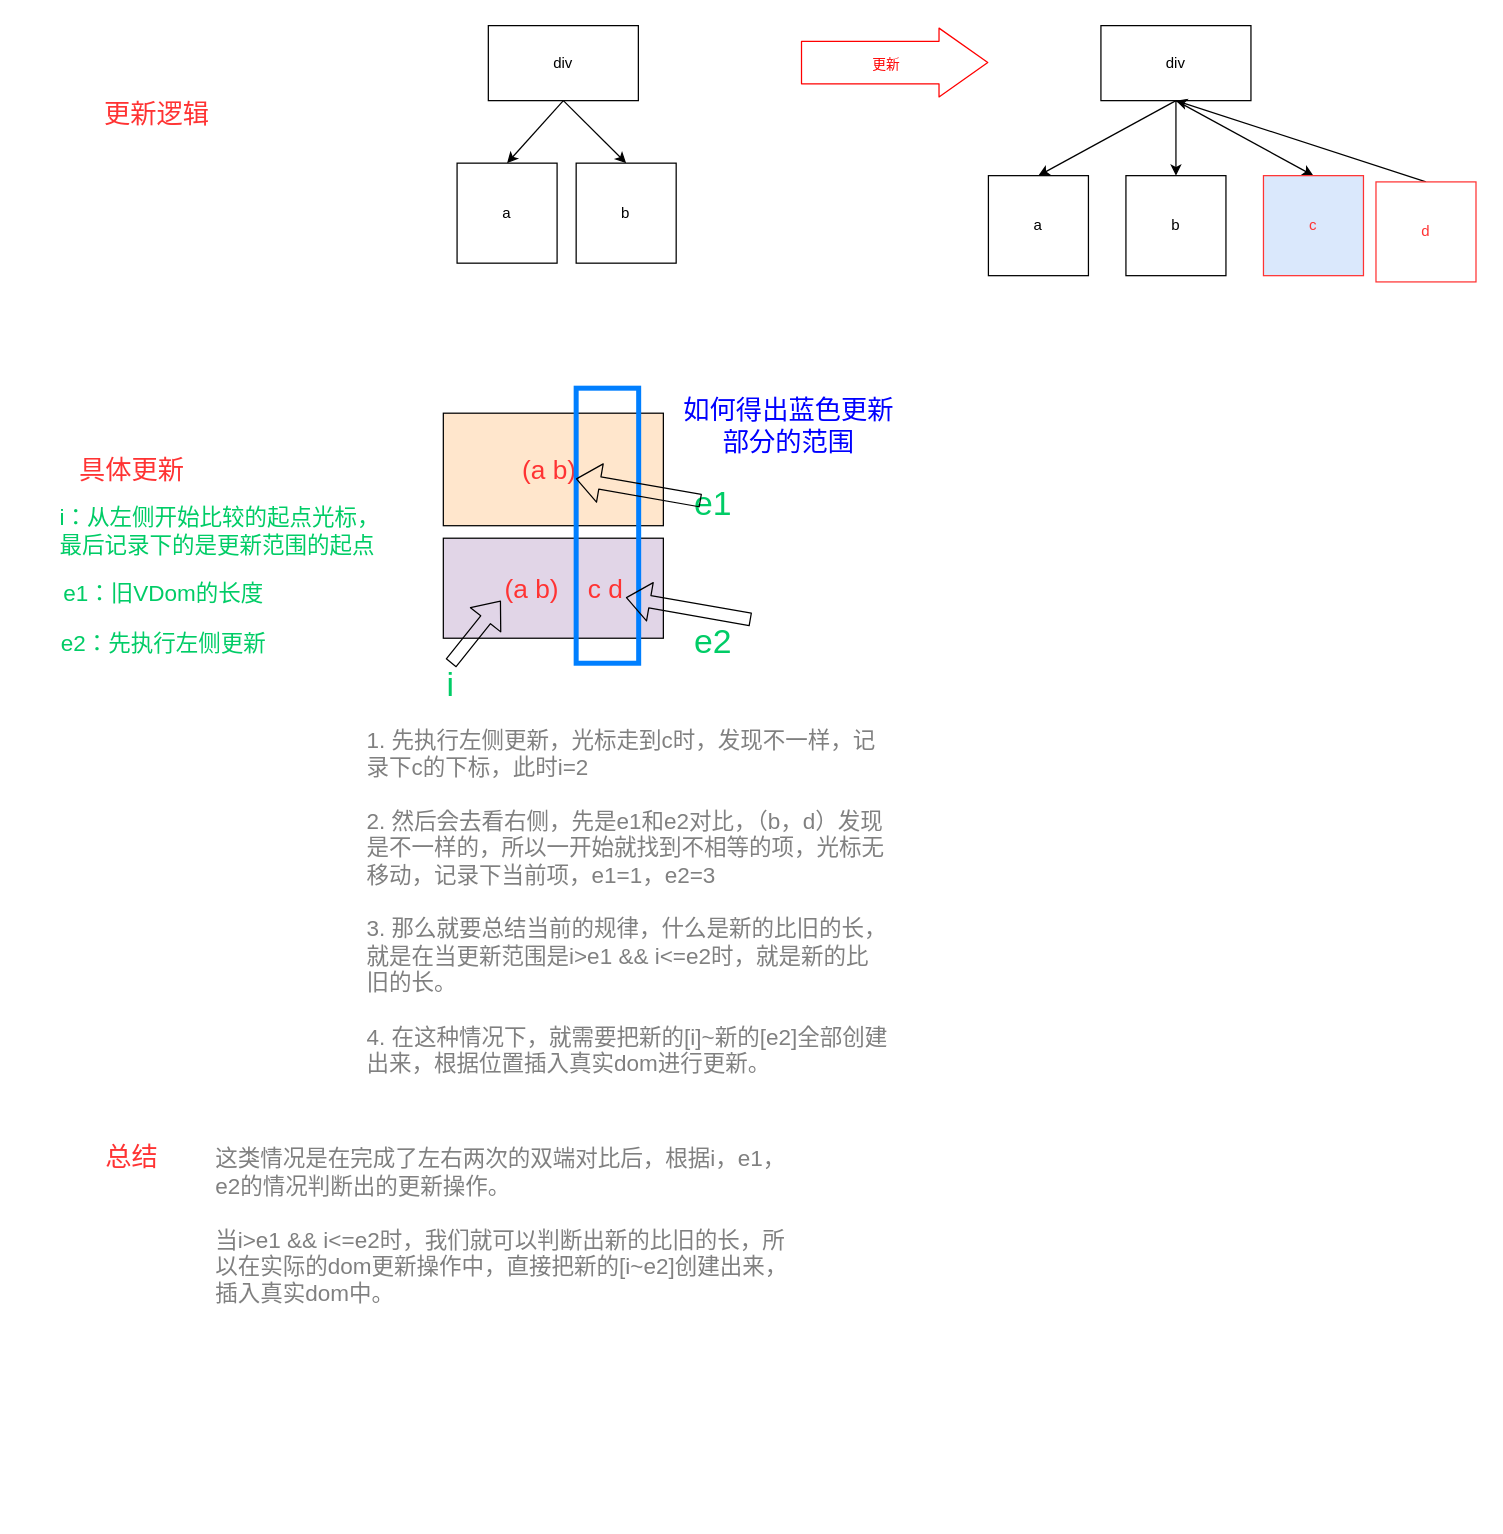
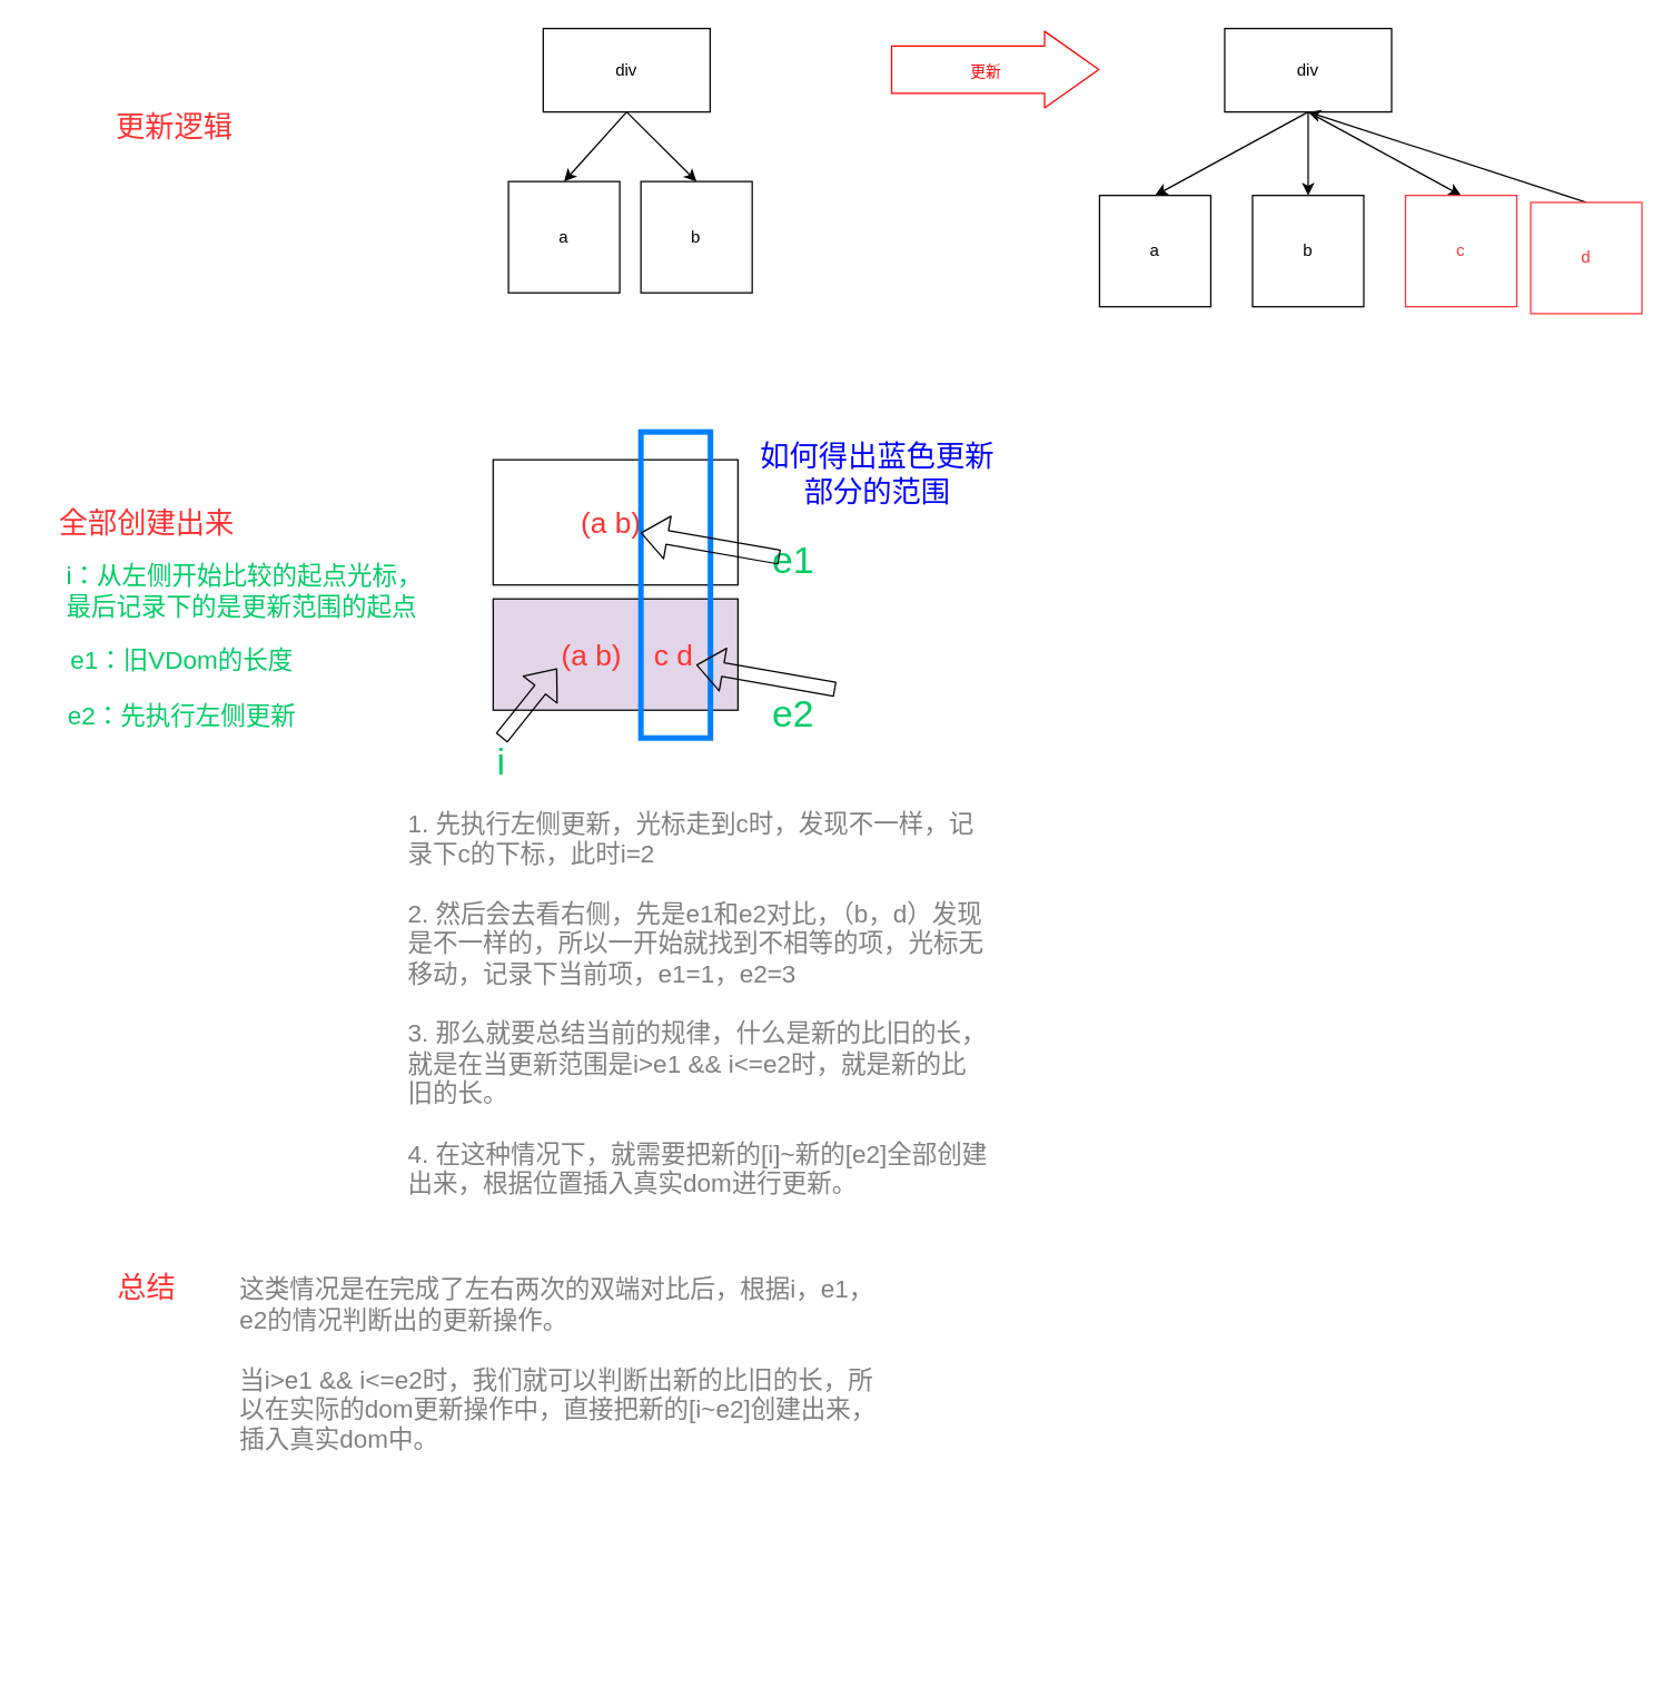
  <mxCell id="0" />
  <mxCell id="1" parent="0" />
  <mxCell id="2" style="edgeStyle=none;html=1;exitX=0.5;exitY=1;exitDx=0;exitDy=0;entryX=0.5;entryY=0;entryDx=0;entryDy=0;" parent="1" source="4" target="5" edge="1"><mxGeometry relative="1" as="geometry" /></mxCell>
  <mxCell id="3" style="edgeStyle=none;html=1;exitX=0.5;exitY=1;exitDx=0;exitDy=0;entryX=0.5;entryY=0;entryDx=0;entryDy=0;" parent="1" source="4" target="6" edge="1"><mxGeometry relative="1" as="geometry" /></mxCell>
  <mxCell id="4" value="div" style="rounded=0;whiteSpace=wrap;html=1;" parent="1" vertex="1"><mxGeometry x="390" y="20" width="120" height="60" as="geometry" /></mxCell>
  <mxCell id="5" value="b" style="whiteSpace=wrap;html=1;aspect=fixed;" parent="1" vertex="1"><mxGeometry x="460.25" y="130" width="80" height="80" as="geometry" /></mxCell>
  <mxCell id="6" value="a" style="whiteSpace=wrap;html=1;aspect=fixed;" parent="1" vertex="1"><mxGeometry x="365" y="130" width="80" height="80" as="geometry" /></mxCell>
  <mxCell id="7" value="" style="shape=flexArrow;endArrow=classic;html=1;width=34;endSize=12.67;strokeColor=#FF0000;" parent="1" edge="1"><mxGeometry width="50" height="50" relative="1" as="geometry"><mxPoint x="640" y="49.5" as="sourcePoint" /><mxPoint x="790" y="49.5" as="targetPoint" /></mxGeometry></mxCell>
  <mxCell id="8" value="更新" style="edgeLabel;html=1;align=center;verticalAlign=middle;resizable=0;points=[];fontColor=#FF0000;" parent="7" vertex="1" connectable="0"><mxGeometry x="-0.107" y="7" relative="1" as="geometry"><mxPoint y="8" as="offset" /></mxGeometry></mxCell>
  <mxCell id="9" style="edgeStyle=none;html=1;exitX=0.5;exitY=1;exitDx=0;exitDy=0;entryX=0.5;entryY=0;entryDx=0;entryDy=0;" parent="1" source="12" target="13" edge="1"><mxGeometry relative="1" as="geometry" /></mxCell>
  <mxCell id="10" style="edgeStyle=none;html=1;exitX=0.5;exitY=1;exitDx=0;exitDy=0;entryX=0.5;entryY=0;entryDx=0;entryDy=0;" parent="1" source="12" target="14" edge="1"><mxGeometry relative="1" as="geometry" /></mxCell>
  <mxCell id="11" style="edgeStyle=none;html=1;exitX=0.5;exitY=1;exitDx=0;exitDy=0;entryX=0.5;entryY=0;entryDx=0;entryDy=0;" parent="1" source="12" target="15" edge="1"><mxGeometry relative="1" as="geometry" /></mxCell>
  <mxCell id="12" value="div" style="rounded=0;whiteSpace=wrap;html=1;" parent="1" vertex="1"><mxGeometry x="880" y="20" width="120" height="60" as="geometry" /></mxCell>
- <mxCell id="13" value="c" style="whiteSpace=wrap;html=1;aspect=fixed;fontColor=#FF3333;strokeColor=#FF3333;fillColor=#dae8fc;" parent="1" vertex="1"><mxGeometry x="1010" y="140" width="80" height="80" as="geometry" /></mxCell>
+ <mxCell id="13" value="c" style="whiteSpace=wrap;html=1;aspect=fixed;fontColor=#FF3333;strokeColor=#FF3333;" parent="1" vertex="1"><mxGeometry x="1010" y="140" width="80" height="80" as="geometry" /></mxCell>
  <mxCell id="14" value="b" style="whiteSpace=wrap;html=1;aspect=fixed;" parent="1" vertex="1"><mxGeometry x="900" y="140" width="80" height="80" as="geometry" /></mxCell>
  <mxCell id="15" value="a" style="whiteSpace=wrap;html=1;aspect=fixed;" parent="1" vertex="1"><mxGeometry x="790" y="140" width="80" height="80" as="geometry" /></mxCell>
  <mxCell id="16" value="更新逻辑" style="text;html=1;strokeColor=none;fillColor=none;align=center;verticalAlign=middle;whiteSpace=wrap;rounded=0;fontSize=21;fontColor=#FF3333;" parent="1" vertex="1"><mxGeometry x="40" y="30" width="170" height="120" as="geometry" /></mxCell>
- <mxCell id="17" value="具体更新" style="text;html=1;strokeColor=none;fillColor=none;align=center;verticalAlign=middle;whiteSpace=wrap;rounded=0;fontSize=21;fontColor=#FF3333;" parent="1" vertex="1"><mxGeometry x="20" y="310" width="170" height="130" as="geometry" /></mxCell>
- <mxCell id="18" value="(a b)&amp;nbsp;" style="rounded=0;whiteSpace=wrap;html=1;fontSize=21;fontColor=#FF3333;fillColor=#ffe6cc;" parent="1" vertex="1"><mxGeometry x="354" y="330" width="176" height="90" as="geometry" /></mxCell>
+ <mxCell id="17" value="全部创建出来" style="text;html=1;strokeColor=none;fillColor=none;align=center;verticalAlign=middle;whiteSpace=wrap;rounded=0;fontSize=21;fontColor=#FF3333;" parent="1" vertex="1"><mxGeometry x="20" y="310" width="170" height="130" as="geometry" /></mxCell>
+ <mxCell id="18" value="(a b)&amp;nbsp;" style="rounded=0;whiteSpace=wrap;html=1;fontSize=21;fontColor=#FF3333;" parent="1" vertex="1"><mxGeometry x="354" y="330" width="176" height="90" as="geometry" /></mxCell>
  <mxCell id="19" value="&amp;nbsp; &amp;nbsp;(a b)&amp;nbsp; &amp;nbsp; c d" style="rounded=0;whiteSpace=wrap;html=1;fontSize=21;fontColor=#FF3333;fillColor=#e1d5e7;" parent="1" vertex="1"><mxGeometry x="354" y="430" width="176" height="80" as="geometry" /></mxCell>
  <mxCell id="20" value="" style="rounded=0;whiteSpace=wrap;html=1;fontSize=21;fontColor=#FF3333;fillColor=none;strokeColor=#007FFF;strokeWidth=4;" parent="1" vertex="1"><mxGeometry x="460.25" y="310" width="50" height="220" as="geometry" /></mxCell>
  <mxCell id="21" value="如何得出蓝色更新&lt;br&gt;部分的范围" style="text;html=1;align=center;verticalAlign=middle;resizable=0;points=[];autosize=1;strokeColor=none;fillColor=none;fontSize=21;fontColor=#0000FF;" parent="1" vertex="1"><mxGeometry x="540" y="310" width="180" height="60" as="geometry" /></mxCell>
  <mxCell id="22" value="i" style="text;html=1;strokeColor=none;fillColor=none;align=center;verticalAlign=middle;whiteSpace=wrap;rounded=0;fontSize=27;fontColor=#00CC66;" parent="1" vertex="1"><mxGeometry x="330" y="530" width="60" height="35" as="geometry" /></mxCell>
  <mxCell id="23" value="e1" style="text;html=1;strokeColor=none;fillColor=none;align=center;verticalAlign=middle;whiteSpace=wrap;rounded=0;fontSize=27;fontColor=#00CC66;" parent="1" vertex="1"><mxGeometry x="540" y="385" width="60" height="35" as="geometry" /></mxCell>
  <mxCell id="24" value="" style="shape=flexArrow;endArrow=classic;html=1;fontSize=27;fontColor=#00CC66;exitX=0;exitY=0.5;exitDx=0;exitDy=0;entryX=0.4;entryY=0.318;entryDx=0;entryDy=0;entryPerimeter=0;" parent="1" edge="1"><mxGeometry width="50" height="50" relative="1" as="geometry"><mxPoint x="560" y="400" as="sourcePoint" /><mxPoint x="460" y="382.46" as="targetPoint" /></mxGeometry></mxCell>
  <mxCell id="25" value="e2" style="text;html=1;strokeColor=none;fillColor=none;align=center;verticalAlign=middle;whiteSpace=wrap;rounded=0;fontSize=27;fontColor=#00CC66;" parent="1" vertex="1"><mxGeometry x="540" y="495" width="60" height="35" as="geometry" /></mxCell>
  <mxCell id="26" value="" style="shape=flexArrow;endArrow=classic;html=1;fontSize=27;fontColor=#00CC66;exitX=0;exitY=0.5;exitDx=0;exitDy=0;entryX=0.4;entryY=0.318;entryDx=0;entryDy=0;entryPerimeter=0;" parent="1" edge="1"><mxGeometry width="50" height="50" relative="1" as="geometry"><mxPoint x="600" y="495" as="sourcePoint" /><mxPoint x="500" y="477.46" as="targetPoint" /></mxGeometry></mxCell>
  <mxCell id="27" value="" style="shape=flexArrow;endArrow=classic;html=1;fontSize=27;fontColor=#00CC66;exitX=0.5;exitY=0;exitDx=0;exitDy=0;" parent="1" source="22" edge="1"><mxGeometry width="50" height="50" relative="1" as="geometry"><mxPoint x="380" y="530" as="sourcePoint" /><mxPoint x="400" y="480" as="targetPoint" /></mxGeometry></mxCell>
  <mxCell id="28" value="1. 先执行左侧更新，光标走到c时，发现不一样，记录下c的下标，此时i=2&lt;br&gt;&lt;br&gt;2. 然后会去看右侧，先是e1和e2对比，（b，d）发现是不一样的，所以一开始就找到不相等的项，光标无移动，记录下当前项，e1=1，e2=3&lt;br&gt;&lt;br&gt;3. 那么就要总结当前的规律，什么是新的比旧的长，就是在当更新范围是i&amp;gt;e1 &amp;amp;&amp;amp; i&amp;lt;=e2时，就是新的比旧的长。&lt;br&gt;&lt;br&gt;4. 在这种情况下，就需要把新的[i]~新的[e2]全部创建出来，根据位置插入真实dom进行更新。" style="text;html=1;strokeColor=none;fillColor=none;align=left;verticalAlign=top;whiteSpace=wrap;rounded=0;fontSize=18;fontColor=#808080;spacingBottom=0;spacingTop=0;" parent="1" vertex="1"><mxGeometry x="290.5" y="575" width="419.5" height="295" as="geometry" /></mxCell>
  <mxCell id="29" value="i：从左侧开始比较的起点光标，&lt;br&gt;&lt;div style=&quot;text-align: left&quot;&gt;&lt;span&gt;最后记录下的是更新范围的起点&lt;/span&gt;&lt;/div&gt;" style="text;html=1;align=center;verticalAlign=middle;resizable=0;points=[];autosize=1;strokeColor=none;fillColor=none;fontSize=18;fontColor=#00CC66;" parent="1" vertex="1"><mxGeometry x="40" y="400" width="270" height="50" as="geometry" /></mxCell>
  <mxCell id="30" value="e1：旧VDom的长度" style="text;html=1;align=center;verticalAlign=middle;resizable=0;points=[];autosize=1;strokeColor=none;fillColor=none;fontSize=18;fontColor=#00CC66;" parent="1" vertex="1"><mxGeometry x="40" y="460" width="180" height="30" as="geometry" /></mxCell>
  <mxCell id="31" value="e2：先执行左侧更新" style="text;html=1;align=center;verticalAlign=middle;resizable=0;points=[];autosize=1;strokeColor=none;fillColor=none;fontSize=18;fontColor=#00CC66;" parent="1" vertex="1"><mxGeometry x="40" y="500" width="180" height="30" as="geometry" /></mxCell>
  <mxCell id="32" value="总结" style="text;html=1;strokeColor=none;fillColor=none;align=center;verticalAlign=middle;whiteSpace=wrap;rounded=0;fontSize=21;fontColor=#FF3333;" parent="1" vertex="1"><mxGeometry x="20" y="860" width="170" height="130" as="geometry" /></mxCell>
  <mxCell id="33" value="这类情况是在完成了左右两次的双端对比后，根据i，e1，e2的情况判断出的更新操作。&lt;br&gt;&lt;br&gt;当i&amp;gt;e1 &amp;amp;&amp;amp; i&amp;lt;=e2时，我们就可以判断出新的比旧的长，所以在实际的dom更新操作中，直接把新的[i~e2]创建出来，插入真实dom中。" style="text;html=1;strokeColor=none;fillColor=none;align=left;verticalAlign=top;whiteSpace=wrap;rounded=0;fontSize=18;fontColor=#808080;spacingBottom=0;spacingTop=0;" parent="1" vertex="1"><mxGeometry x="170" y="910" width="460" height="295" as="geometry" /></mxCell>
  <mxCell id="34" style="edgeStyle=none;html=1;exitX=0.5;exitY=0;exitDx=0;exitDy=0;entryX=0.5;entryY=1;entryDx=0;entryDy=0;" parent="1" source="35" target="12" edge="1"><mxGeometry relative="1" as="geometry" /></mxCell>
  <mxCell id="35" value="d" style="whiteSpace=wrap;html=1;aspect=fixed;fontColor=#FF3333;strokeColor=#FF3333;" parent="1" vertex="1"><mxGeometry x="1100" y="145" width="80" height="80" as="geometry" /></mxCell>
